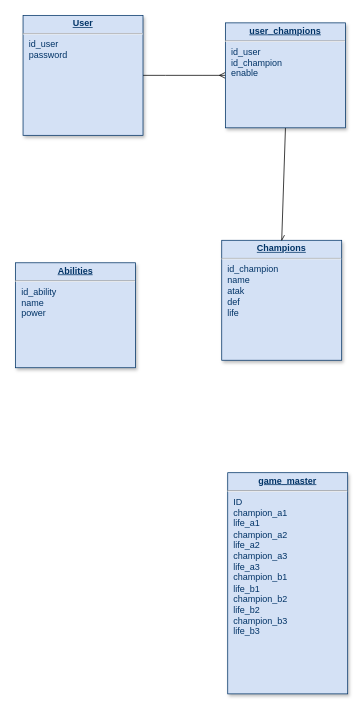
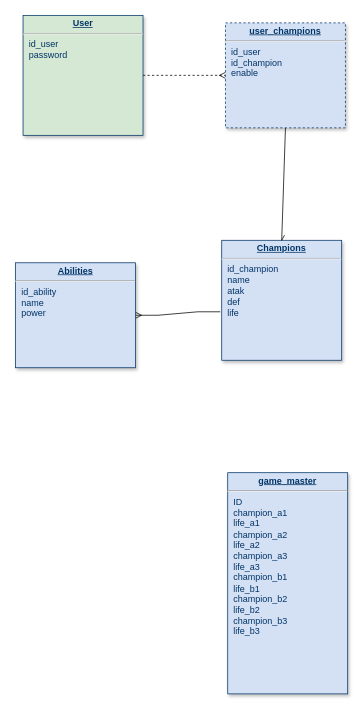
  <mxCell id="0" />
  <mxCell id="1" parent="0" />
+ <mxCell id="2" style="rounded=0;orthogonalLoop=1;jettySize=auto;html=1;jumpStyle=none;exitX=-0.012;exitY=0.596;exitDx=0;exitDy=0;exitPerimeter=0;endArrow=ERmany;endFill=0;edgeStyle=entityRelationEdgeStyle;elbow=vertical;" parent="1" source="3" target="7" edge="1"><mxGeometry relative="1" as="geometry"><mxPoint x="100" y="460" as="targetPoint" /></mxGeometry></mxCell>
  <mxCell id="3" value="&lt;p style=&quot;margin: 0px ; margin-top: 4px ; text-align: center ; text-decoration: underline&quot;&gt;&lt;b&gt;Champions&lt;/b&gt;&lt;/p&gt;&lt;hr&gt;&lt;p style=&quot;margin: 0px ; margin-left: 8px&quot;&gt;id_champion&lt;/p&gt;&lt;p style=&quot;margin: 0px ; margin-left: 8px&quot;&gt;name&lt;/p&gt;&lt;p style=&quot;margin: 0px ; margin-left: 8px&quot;&gt;atak&lt;/p&gt;&lt;p style=&quot;margin: 0px ; margin-left: 8px&quot;&gt;def&lt;/p&gt;&lt;p style=&quot;margin: 0px ; margin-left: 8px&quot;&gt;life&lt;/p&gt;" style="verticalAlign=top;align=left;overflow=fill;fontSize=12;fontFamily=Helvetica;html=1;strokeColor=#003366;shadow=1;fillColor=#D4E1F5;fontColor=#003366" parent="1" vertex="1"><mxGeometry x="295" y="320" width="160" height="160" as="geometry" /></mxCell>
  <mxCell id="4" value="&lt;p style=&quot;margin: 0px ; margin-top: 4px ; text-align: center ; text-decoration: underline&quot;&gt;&lt;b&gt;game_master&lt;/b&gt;&lt;/p&gt;&lt;hr&gt;&lt;p style=&quot;margin: 0px ; margin-left: 8px&quot;&gt;ID&lt;/p&gt;&lt;p style=&quot;margin: 0px ; margin-left: 8px&quot;&gt;champion_a1&lt;/p&gt;&lt;p style=&quot;margin: 0px ; margin-left: 8px&quot;&gt;life_a1&lt;/p&gt;&lt;p style=&quot;margin: 0px ; margin-left: 8px&quot;&gt;&lt;span&gt;champion_a2&lt;/span&gt;&lt;br&gt;&lt;/p&gt;&lt;p style=&quot;margin: 0px ; margin-left: 8px&quot;&gt;life_a2&lt;span&gt;&lt;br&gt;&lt;/span&gt;&lt;/p&gt;&lt;p style=&quot;margin: 0px ; margin-left: 8px&quot;&gt;champion_a3&lt;br&gt;&lt;/p&gt;&lt;p style=&quot;margin: 0px ; margin-left: 8px&quot;&gt;life_a3&lt;br&gt;&lt;/p&gt;&lt;p style=&quot;margin: 0px ; margin-left: 8px&quot;&gt;champion_b1&lt;br&gt;&lt;/p&gt;&lt;p style=&quot;margin: 0px ; margin-left: 8px&quot;&gt;life_b1&lt;br&gt;&lt;/p&gt;&lt;p style=&quot;margin: 0px ; margin-left: 8px&quot;&gt;champion_b2&lt;br&gt;&lt;/p&gt;&lt;p style=&quot;margin: 0px ; margin-left: 8px&quot;&gt;life_b2&lt;br&gt;&lt;/p&gt;&lt;p style=&quot;margin: 0px ; margin-left: 8px&quot;&gt;champion_b3&lt;br&gt;&lt;/p&gt;&lt;p style=&quot;margin: 0px ; margin-left: 8px&quot;&gt;life_b3&lt;br&gt;&lt;/p&gt;" style="verticalAlign=top;align=left;overflow=fill;fontSize=12;fontFamily=Helvetica;html=1;strokeColor=#003366;shadow=1;fillColor=#D4E1F5;fontColor=#003366" parent="1" vertex="1"><mxGeometry x="303" y="630" width="160" height="295" as="geometry" /></mxCell>
- <mxCell id="5" style="edgeStyle=entityRelationEdgeStyle;rounded=0;orthogonalLoop=1;jettySize=auto;html=1;entryX=0;entryY=0.5;entryDx=0;entryDy=0;endArrow=ERmany;endFill=0;" edge="1" parent="1" source="6" target="9"><mxGeometry relative="1" as="geometry" /></mxCell>
- <mxCell id="6" value="&lt;p style=&quot;margin: 0px ; margin-top: 4px ; text-align: center ; text-decoration: underline&quot;&gt;&lt;b&gt;User&lt;/b&gt;&lt;/p&gt;&lt;hr&gt;&lt;p style=&quot;margin: 0px ; margin-left: 8px&quot;&gt;id_user&lt;/p&gt;&lt;p style=&quot;margin: 0px ; margin-left: 8px&quot;&gt;password&lt;/p&gt;" style="verticalAlign=top;align=left;overflow=fill;fontSize=12;fontFamily=Helvetica;html=1;strokeColor=#003366;shadow=1;fillColor=#D4E1F5;fontColor=#003366" parent="1" vertex="1"><mxGeometry x="30" y="20" width="160" height="160" as="geometry" /></mxCell>
+ <mxCell id="5" style="edgeStyle=entityRelationEdgeStyle;rounded=0;orthogonalLoop=1;jettySize=auto;html=1;entryX=0;entryY=0.5;entryDx=0;entryDy=0;endArrow=ERmany;endFill=0;dashed=1;" edge="1" parent="1" source="6" target="9"><mxGeometry relative="1" as="geometry" /></mxCell>
+ <mxCell id="6" value="&lt;p style=&quot;margin: 0px ; margin-top: 4px ; text-align: center ; text-decoration: underline&quot;&gt;&lt;b&gt;User&lt;/b&gt;&lt;/p&gt;&lt;hr&gt;&lt;p style=&quot;margin: 0px ; margin-left: 8px&quot;&gt;id_user&lt;/p&gt;&lt;p style=&quot;margin: 0px ; margin-left: 8px&quot;&gt;password&lt;/p&gt;" style="verticalAlign=top;align=left;overflow=fill;fontSize=12;fontFamily=Helvetica;html=1;strokeColor=#003366;shadow=1;fillColor=#d5e8d4;fontColor=#003366;" parent="1" vertex="1"><mxGeometry x="30" y="20" width="160" height="160" as="geometry" /></mxCell>
  <mxCell id="7" value="&lt;p style=&quot;margin: 0px ; margin-top: 4px ; text-align: center ; text-decoration: underline&quot;&gt;&lt;strong&gt;Abilities&lt;/strong&gt;&lt;/p&gt;&lt;hr&gt;&lt;p style=&quot;margin: 0px ; margin-left: 8px&quot;&gt;id_ability&lt;/p&gt;&lt;p style=&quot;margin: 0px ; margin-left: 8px&quot;&gt;name&lt;/p&gt;&lt;p style=&quot;margin: 0px ; margin-left: 8px&quot;&gt;power&lt;/p&gt;" style="verticalAlign=top;align=left;overflow=fill;fontSize=12;fontFamily=Helvetica;html=1;strokeColor=#003366;shadow=1;fillColor=#D4E1F5;fontColor=#003366" parent="1" vertex="1"><mxGeometry x="20" y="350" width="160" height="140" as="geometry" /></mxCell>
  <mxCell id="8" style="rounded=0;orthogonalLoop=1;jettySize=auto;html=1;entryX=0.5;entryY=0;entryDx=0;entryDy=0;endArrow=openAsync;endFill=0;exitX=0.5;exitY=1;exitDx=0;exitDy=0;" edge="1" parent="1" source="9" target="3"><mxGeometry relative="1" as="geometry" /></mxCell>
- <mxCell id="9" value="&lt;p style=&quot;margin: 0px ; margin-top: 4px ; text-align: center ; text-decoration: underline&quot;&gt;&lt;b&gt;user_champions&lt;/b&gt;&lt;/p&gt;&lt;hr&gt;&lt;p style=&quot;margin: 0px ; margin-left: 8px&quot;&gt;id_user&lt;/p&gt;&lt;p style=&quot;margin: 0px ; margin-left: 8px&quot;&gt;id_champion&lt;/p&gt;&lt;p style=&quot;margin: 0px ; margin-left: 8px&quot;&gt;&lt;span&gt;enable&lt;/span&gt;&lt;br&gt;&lt;/p&gt;" style="verticalAlign=top;align=left;overflow=fill;fontSize=12;fontFamily=Helvetica;html=1;strokeColor=#003366;shadow=1;fillColor=#D4E1F5;fontColor=#003366" vertex="1" parent="1"><mxGeometry x="300" y="30" width="160" height="140" as="geometry" /></mxCell>
+ <mxCell id="9" value="&lt;p style=&quot;margin: 0px ; margin-top: 4px ; text-align: center ; text-decoration: underline&quot;&gt;&lt;b&gt;user_champions&lt;/b&gt;&lt;/p&gt;&lt;hr&gt;&lt;p style=&quot;margin: 0px ; margin-left: 8px&quot;&gt;id_user&lt;/p&gt;&lt;p style=&quot;margin: 0px ; margin-left: 8px&quot;&gt;id_champion&lt;/p&gt;&lt;p style=&quot;margin: 0px ; margin-left: 8px&quot;&gt;&lt;span&gt;enable&lt;/span&gt;&lt;br&gt;&lt;/p&gt;" style="verticalAlign=top;align=left;overflow=fill;fontSize=12;fontFamily=Helvetica;html=1;strokeColor=#003366;shadow=1;fillColor=#D4E1F5;fontColor=#003366;dashed=1;" vertex="1" parent="1"><mxGeometry x="300" y="30" width="160" height="140" as="geometry" /></mxCell>
